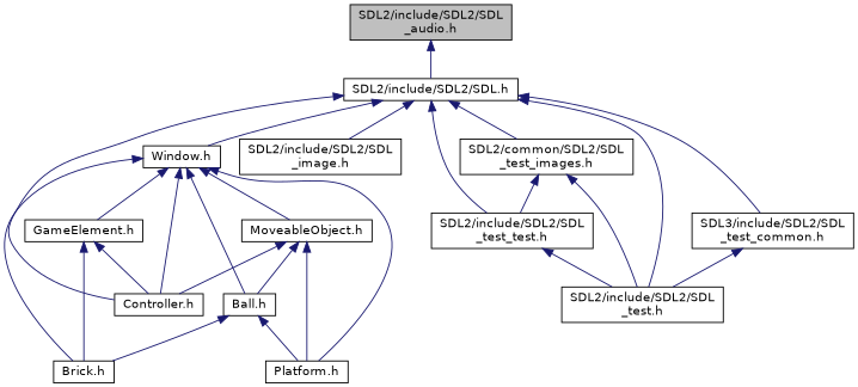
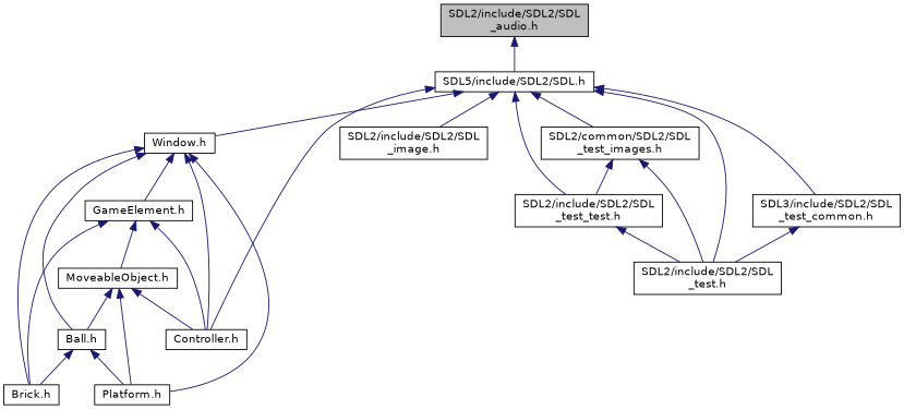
  digraph {
    node [color=black fillcolor=white fontname=Helvetica fontsize=12 shape=record style=filled]
    edge [color=midnightblue dir=back fontname=Helvetica fontsize=12 labelfontname=Helvetica labelfontsize=12 style=solid]
    n1 [fillcolor=grey75 fontcolor=black height=0.2 label="SDL2/include/SDL2/SDL\l_audio.h" width=0.4]
-   n2 [height=0.2 label="SDL2/include/SDL2/SDL.h" width=0.4]
+   n2 [height=0.2 label="SDL5/include/SDL2/SDL.h" width=0.4]
    n3 [height=0.2 label="Window.h" width=0.4]
    n4 [height=0.2 label="Controller.h" width=0.4]
    n5 [height=0.2 label="SDL2/include/SDL2/SDL\l_image.h" width=0.4]
    n6 [height=0.2 label="SDL2/include/SDL2/SDL\l_test.h" width=0.4]
    n7 [height=0.2 label="SDL3/include/SDL2/SDL\l_test_common.h" width=0.4]
    n8 [height=0.2 label="SDL2/include/SDL2/SDL\l_test_test.h" width=0.4]
    n9 [height=0.2 label="SDL2/common/SDL2/SDL\l_test_images.h" width=0.4]
    n10 [height=0.2 label="Ball.h" width=0.4]
    n11 [height=0.2 label="Brick.h" width=0.4]
    n12 [height=0.2 label="Platform.h" width=0.4]
    n13 [height=0.2 label="GameElement.h" width=0.4]
    n14 [height=0.2 label="MoveableObject.h" width=0.4]
    n1 -> n2
    n2 -> n3
    n2 -> n4
    n2 -> n5
    n2 -> n6
    n2 -> n7
    n2 -> n8
    n2 -> n9
    n3 -> n4
    n3 -> n10
    n3 -> n11
    n3 -> n12
    n3 -> n13
    n7 -> n6
    n8 -> n6
    n9 -> n6
    n9 -> n8
    n10 -> n11
    n10 -> n12
    n13 -> n4
    n13 -> n11
-   n3 -> n14
+   n13 -> n14
    n14 -> n4
    n14 -> n10
    n14 -> n12
  }
